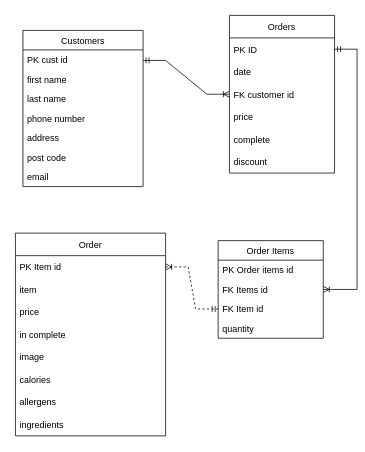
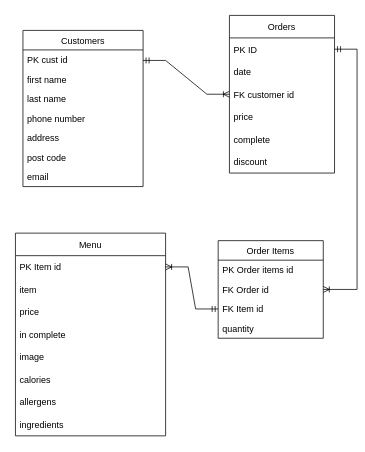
  <mxCell id="0" />
  <mxCell id="1" parent="0" />
  <mxCell id="2" value="Customers" style="swimlane;fontStyle=0;childLayout=stackLayout;horizontal=1;startSize=26;fillColor=none;horizontalStack=0;resizeParent=1;resizeParentMax=0;resizeLast=0;collapsible=1;marginBottom=0;" vertex="1" parent="1"><mxGeometry x="30" y="40" width="160" height="208" as="geometry" /></mxCell>
  <mxCell id="3" value="PK cust id" style="text;strokeColor=none;fillColor=none;align=left;verticalAlign=top;spacingLeft=4;spacingRight=4;overflow=hidden;rotatable=0;points=[[0,0.5],[1,0.5]];portConstraint=eastwest;" vertex="1" parent="2"><mxGeometry y="26" width="160" height="26" as="geometry" /></mxCell>
  <mxCell id="4" value="first name    " style="text;strokeColor=none;fillColor=none;align=left;verticalAlign=top;spacingLeft=4;spacingRight=4;overflow=hidden;rotatable=0;points=[[0,0.5],[1,0.5]];portConstraint=eastwest;" vertex="1" parent="2"><mxGeometry y="52" width="160" height="26" as="geometry" /></mxCell>
  <mxCell id="5" value="last name" style="text;strokeColor=none;fillColor=none;align=left;verticalAlign=top;spacingLeft=4;spacingRight=4;overflow=hidden;rotatable=0;points=[[0,0.5],[1,0.5]];portConstraint=eastwest;" vertex="1" parent="2"><mxGeometry y="78" width="160" height="26" as="geometry" /></mxCell>
  <mxCell id="6" value="phone number" style="text;strokeColor=none;fillColor=none;align=left;verticalAlign=top;spacingLeft=4;spacingRight=4;overflow=hidden;rotatable=0;points=[[0,0.5],[1,0.5]];portConstraint=eastwest;" vertex="1" parent="2"><mxGeometry y="104" width="160" height="26" as="geometry" /></mxCell>
  <mxCell id="7" value="address" style="text;strokeColor=none;fillColor=none;align=left;verticalAlign=top;spacingLeft=4;spacingRight=4;overflow=hidden;rotatable=0;points=[[0,0.5],[1,0.5]];portConstraint=eastwest;" vertex="1" parent="2"><mxGeometry y="130" width="160" height="26" as="geometry" /></mxCell>
  <mxCell id="8" value="post code" style="text;strokeColor=none;fillColor=none;align=left;verticalAlign=top;spacingLeft=4;spacingRight=4;overflow=hidden;rotatable=0;points=[[0,0.5],[1,0.5]];portConstraint=eastwest;" vertex="1" parent="2"><mxGeometry y="156" width="160" height="26" as="geometry" /></mxCell>
  <mxCell id="9" value="email" style="text;strokeColor=none;fillColor=none;align=left;verticalAlign=top;spacingLeft=4;spacingRight=4;overflow=hidden;rotatable=0;points=[[0,0.5],[1,0.5]];portConstraint=eastwest;" vertex="1" parent="2"><mxGeometry y="182" width="160" height="26" as="geometry" /></mxCell>
- <mxCell id="10" value="Order" style="swimlane;fontStyle=0;childLayout=stackLayout;horizontal=1;startSize=30;horizontalStack=0;resizeParent=1;resizeParentMax=0;resizeLast=0;collapsible=1;marginBottom=0;" vertex="1" parent="1"><mxGeometry x="20" y="310" width="200" height="270" as="geometry" /></mxCell>
+ <mxCell id="10" value="Menu" style="swimlane;fontStyle=0;childLayout=stackLayout;horizontal=1;startSize=30;horizontalStack=0;resizeParent=1;resizeParentMax=0;resizeLast=0;collapsible=1;marginBottom=0;" vertex="1" parent="1"><mxGeometry x="20" y="310" width="200" height="270" as="geometry" /></mxCell>
  <mxCell id="11" value="PK Item id" style="text;strokeColor=none;fillColor=none;align=left;verticalAlign=middle;spacingLeft=4;spacingRight=4;overflow=hidden;points=[[0,0.5],[1,0.5]];portConstraint=eastwest;rotatable=0;" vertex="1" parent="10"><mxGeometry y="30" width="200" height="30" as="geometry" /></mxCell>
  <mxCell id="12" value="item" style="text;strokeColor=none;fillColor=none;align=left;verticalAlign=middle;spacingLeft=4;spacingRight=4;overflow=hidden;points=[[0,0.5],[1,0.5]];portConstraint=eastwest;rotatable=0;" vertex="1" parent="10"><mxGeometry y="60" width="200" height="30" as="geometry" /></mxCell>
  <mxCell id="13" value="price" style="text;strokeColor=none;fillColor=none;align=left;verticalAlign=middle;spacingLeft=4;spacingRight=4;overflow=hidden;points=[[0,0.5],[1,0.5]];portConstraint=eastwest;rotatable=0;" vertex="1" parent="10"><mxGeometry y="90" width="200" height="30" as="geometry" /></mxCell>
  <mxCell id="14" value="in complete" style="text;strokeColor=none;fillColor=none;align=left;verticalAlign=middle;spacingLeft=4;spacingRight=4;overflow=hidden;points=[[0,0.5],[1,0.5]];portConstraint=eastwest;rotatable=0;" vertex="1" parent="10"><mxGeometry y="120" width="200" height="30" as="geometry" /></mxCell>
  <mxCell id="15" value="image" style="text;strokeColor=none;fillColor=none;align=left;verticalAlign=middle;spacingLeft=4;spacingRight=4;overflow=hidden;points=[[0,0.5],[1,0.5]];portConstraint=eastwest;rotatable=0;" vertex="1" parent="10"><mxGeometry y="150" width="200" height="30" as="geometry" /></mxCell>
  <mxCell id="16" value="calories" style="text;strokeColor=none;fillColor=none;align=left;verticalAlign=middle;spacingLeft=4;spacingRight=4;overflow=hidden;points=[[0,0.5],[1,0.5]];portConstraint=eastwest;rotatable=0;" vertex="1" parent="10"><mxGeometry y="180" width="200" height="30" as="geometry" /></mxCell>
  <mxCell id="17" value="allergens" style="text;strokeColor=none;fillColor=none;align=left;verticalAlign=middle;spacingLeft=4;spacingRight=4;overflow=hidden;points=[[0,0.5],[1,0.5]];portConstraint=eastwest;rotatable=0;" vertex="1" parent="10"><mxGeometry y="210" width="200" height="30" as="geometry" /></mxCell>
  <mxCell id="18" value="ingredients" style="text;strokeColor=none;fillColor=none;align=left;verticalAlign=middle;spacingLeft=4;spacingRight=4;overflow=hidden;points=[[0,0.5],[1,0.5]];portConstraint=eastwest;rotatable=0;" vertex="1" parent="10"><mxGeometry y="240" width="200" height="30" as="geometry" /></mxCell>
  <mxCell id="19" value="Orders" style="swimlane;fontStyle=0;childLayout=stackLayout;horizontal=1;startSize=30;horizontalStack=0;resizeParent=1;resizeParentMax=0;resizeLast=0;collapsible=1;marginBottom=0;" vertex="1" parent="1"><mxGeometry x="305" y="20" width="140" height="210" as="geometry" /></mxCell>
  <mxCell id="20" value="PK ID" style="text;strokeColor=none;fillColor=none;align=left;verticalAlign=middle;spacingLeft=4;spacingRight=4;overflow=hidden;points=[[0,0.5],[1,0.5]];portConstraint=eastwest;rotatable=0;" vertex="1" parent="19"><mxGeometry y="30" width="140" height="30" as="geometry" /></mxCell>
  <mxCell id="21" value="date" style="text;strokeColor=none;fillColor=none;align=left;verticalAlign=middle;spacingLeft=4;spacingRight=4;overflow=hidden;points=[[0,0.5],[1,0.5]];portConstraint=eastwest;rotatable=0;" vertex="1" parent="19"><mxGeometry y="60" width="140" height="30" as="geometry" /></mxCell>
  <mxCell id="22" value="FK customer id" style="text;strokeColor=none;fillColor=none;align=left;verticalAlign=middle;spacingLeft=4;spacingRight=4;overflow=hidden;points=[[0,0.5],[1,0.5]];portConstraint=eastwest;rotatable=0;" vertex="1" parent="19"><mxGeometry y="90" width="140" height="30" as="geometry" /></mxCell>
  <mxCell id="23" value="price" style="text;strokeColor=none;fillColor=none;align=left;verticalAlign=middle;spacingLeft=4;spacingRight=4;overflow=hidden;points=[[0,0.5],[1,0.5]];portConstraint=eastwest;rotatable=0;" vertex="1" parent="19"><mxGeometry y="120" width="140" height="30" as="geometry" /></mxCell>
  <mxCell id="24" value="complete" style="text;strokeColor=none;fillColor=none;align=left;verticalAlign=middle;spacingLeft=4;spacingRight=4;overflow=hidden;points=[[0,0.5],[1,0.5]];portConstraint=eastwest;rotatable=0;" vertex="1" parent="19"><mxGeometry y="150" width="140" height="30" as="geometry" /></mxCell>
  <mxCell id="25" value="discount" style="text;strokeColor=none;fillColor=none;align=left;verticalAlign=middle;spacingLeft=4;spacingRight=4;overflow=hidden;points=[[0,0.5],[1,0.5]];portConstraint=eastwest;rotatable=0;" vertex="1" parent="19"><mxGeometry y="180" width="140" height="30" as="geometry" /></mxCell>
  <mxCell id="26" value="" style="edgeStyle=entityRelationEdgeStyle;fontSize=12;html=1;endArrow=ERoneToMany;startArrow=ERmandOne;rounded=0;entryX=0;entryY=0.5;entryDx=0;entryDy=0;" edge="1" parent="1" target="22"><mxGeometry width="100" height="100" relative="1" as="geometry"><mxPoint x="190" y="80" as="sourcePoint" /><mxPoint x="290" y="-20" as="targetPoint" /></mxGeometry></mxCell>
  <mxCell id="27" value="Order Items" style="swimlane;fontStyle=0;childLayout=stackLayout;horizontal=1;startSize=26;fillColor=none;horizontalStack=0;resizeParent=1;resizeParentMax=0;resizeLast=0;collapsible=1;marginBottom=0;" vertex="1" parent="1"><mxGeometry x="290" y="320" width="140" height="130" as="geometry" /></mxCell>
  <mxCell id="28" value="PK Order items id" style="text;strokeColor=none;fillColor=none;align=left;verticalAlign=top;spacingLeft=4;spacingRight=4;overflow=hidden;rotatable=0;points=[[0,0.5],[1,0.5]];portConstraint=eastwest;" vertex="1" parent="27"><mxGeometry y="26" width="140" height="26" as="geometry" /></mxCell>
- <mxCell id="29" value="FK Items id" style="text;strokeColor=none;fillColor=none;align=left;verticalAlign=top;spacingLeft=4;spacingRight=4;overflow=hidden;rotatable=0;points=[[0,0.5],[1,0.5]];portConstraint=eastwest;" vertex="1" parent="27"><mxGeometry y="52" width="140" height="26" as="geometry" /></mxCell>
+ <mxCell id="29" value="FK Order id" style="text;strokeColor=none;fillColor=none;align=left;verticalAlign=top;spacingLeft=4;spacingRight=4;overflow=hidden;rotatable=0;points=[[0,0.5],[1,0.5]];portConstraint=eastwest;" vertex="1" parent="27"><mxGeometry y="52" width="140" height="26" as="geometry" /></mxCell>
  <mxCell id="30" value="FK Item id" style="text;strokeColor=none;fillColor=none;align=left;verticalAlign=top;spacingLeft=4;spacingRight=4;overflow=hidden;rotatable=0;points=[[0,0.5],[1,0.5]];portConstraint=eastwest;" vertex="1" parent="27"><mxGeometry y="78" width="140" height="26" as="geometry" /></mxCell>
  <mxCell id="31" value="quantity" style="text;strokeColor=none;fillColor=none;align=left;verticalAlign=top;spacingLeft=4;spacingRight=4;overflow=hidden;rotatable=0;points=[[0,0.5],[1,0.5]];portConstraint=eastwest;" vertex="1" parent="27"><mxGeometry y="104" width="140" height="26" as="geometry" /></mxCell>
  <mxCell id="32" value="" style="edgeStyle=entityRelationEdgeStyle;fontSize=12;html=1;endArrow=ERoneToMany;startArrow=ERmandOne;rounded=0;" edge="1" parent="1" source="20" target="29"><mxGeometry width="100" height="100" relative="1" as="geometry"><mxPoint x="205" y="310" as="sourcePoint" /><mxPoint x="305" y="210" as="targetPoint" /></mxGeometry></mxCell>
- <mxCell id="33" value="" style="edgeStyle=entityRelationEdgeStyle;fontSize=12;html=1;endArrow=ERoneToMany;startArrow=ERmandOne;rounded=0;dashed=1;" edge="1" parent="1" source="30" target="11"><mxGeometry width="100" height="100" relative="1" as="geometry"><mxPoint x="260" y="420" as="sourcePoint" /><mxPoint x="280" y="210" as="targetPoint" /></mxGeometry></mxCell>
+ <mxCell id="33" value="" style="edgeStyle=entityRelationEdgeStyle;fontSize=12;html=1;endArrow=ERoneToMany;startArrow=ERmandOne;rounded=0;" edge="1" parent="1" source="30" target="11"><mxGeometry width="100" height="100" relative="1" as="geometry"><mxPoint x="260" y="420" as="sourcePoint" /><mxPoint x="280" y="210" as="targetPoint" /></mxGeometry></mxCell>
